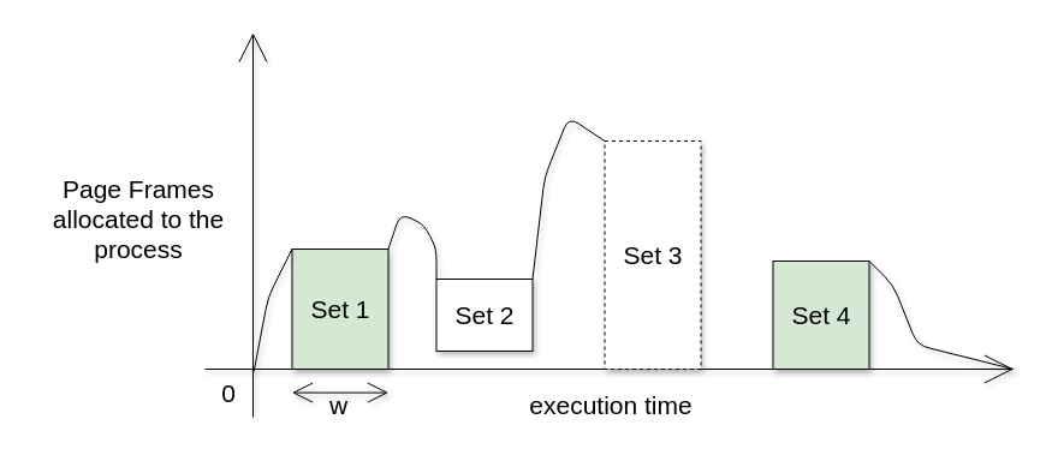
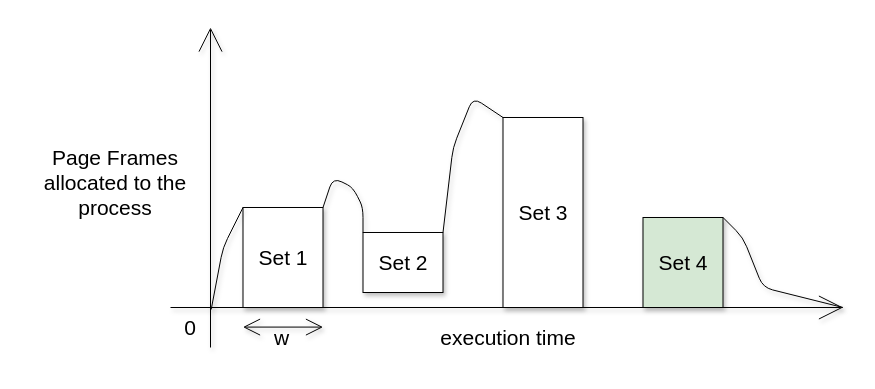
  <mxCell id="0" />
  <mxCell id="1" parent="0" />
  <mxCell id="2" value="" style="endArrow=open;html=1;endFill=0;endSize=22;shadow=1;" edge="1" parent="1"><mxGeometry width="50" height="50" relative="1" as="geometry"><mxPoint x="210" y="340" as="sourcePoint" /><mxPoint x="210" y="20" as="targetPoint" /></mxGeometry></mxCell>
  <mxCell id="3" value="" style="endArrow=open;html=1;endFill=0;endSize=22;shadow=1;" edge="1" parent="1"><mxGeometry width="50" height="50" relative="1" as="geometry"><mxPoint x="170" y="300" as="sourcePoint" /><mxPoint x="842.5" y="300" as="targetPoint" /></mxGeometry></mxCell>
  <mxCell id="4" value="0" style="text;html=1;strokeColor=none;fillColor=none;align=center;verticalAlign=middle;whiteSpace=wrap;rounded=0;fontSize=21;shadow=1;" vertex="1" parent="1"><mxGeometry x="170" y="310" width="40" height="20" as="geometry" /></mxCell>
  <mxCell id="5" value="execution time" style="text;html=1;strokeColor=none;fillColor=none;align=center;verticalAlign=middle;whiteSpace=wrap;rounded=0;fontSize=21;shadow=1;" vertex="1" parent="1"><mxGeometry x="172.5" y="300" width="670" height="60" as="geometry" /></mxCell>
  <mxCell id="6" value="Page Frames allocated to the process" style="text;html=1;strokeColor=none;fillColor=none;align=center;verticalAlign=middle;whiteSpace=wrap;rounded=0;fontSize=21;shadow=1;" vertex="1" parent="1"><mxGeometry x="20" y="140" width="190" height="70" as="geometry" /></mxCell>
  <mxCell id="7" style="edgeStyle=none;html=1;exitX=1;exitY=0;exitDx=0;exitDy=0;entryX=0;entryY=0;entryDx=0;entryDy=0;endArrow=none;endFill=0;shadow=1;" edge="1" parent="1" source="8" target="10"><mxGeometry relative="1" as="geometry"><Array as="points"><mxPoint x="332.5" y="170" /><mxPoint x="352.5" y="180" /><mxPoint x="362.5" y="200" /></Array></mxGeometry></mxCell>
- <mxCell id="8" value="Set 1" style="rounded=0;whiteSpace=wrap;html=1;fontSize=21;shadow=1;fillColor=#d5e8d4;" vertex="1" parent="1"><mxGeometry x="242.5" y="200" width="80" height="100" as="geometry" /></mxCell>
+ <mxCell id="8" value="Set 1" style="rounded=0;whiteSpace=wrap;html=1;fontSize=21;shadow=1;" vertex="1" parent="1"><mxGeometry x="242.5" y="200" width="80" height="100" as="geometry" /></mxCell>
  <mxCell id="9" style="edgeStyle=none;html=1;exitX=1;exitY=0;exitDx=0;exitDy=0;entryX=0;entryY=0;entryDx=0;entryDy=0;endArrow=none;endFill=0;shadow=1;" edge="1" parent="1" source="10" target="11"><mxGeometry relative="1" as="geometry"><Array as="points"><mxPoint x="452.5" y="140" /><mxPoint x="472.5" y="90" /></Array></mxGeometry></mxCell>
  <mxCell id="10" value="Set 2" style="rounded=0;whiteSpace=wrap;html=1;fontSize=21;shadow=1;" vertex="1" parent="1"><mxGeometry x="362.5" y="225" width="80" height="60" as="geometry" /></mxCell>
- <mxCell id="11" value="Set 3" style="rounded=0;whiteSpace=wrap;html=1;fontSize=21;shadow=1;dashed=1;" vertex="1" parent="1"><mxGeometry x="502.5" y="110" width="80" height="190" as="geometry" /></mxCell>
+ <mxCell id="11" value="Set 3" style="rounded=0;whiteSpace=wrap;html=1;fontSize=21;shadow=1;" vertex="1" parent="1"><mxGeometry x="502.5" y="110" width="80" height="190" as="geometry" /></mxCell>
  <mxCell id="12" style="edgeStyle=none;html=1;exitX=1;exitY=0;exitDx=0;exitDy=0;entryX=1;entryY=0;entryDx=0;entryDy=0;endArrow=none;endFill=0;shadow=1;" edge="1" parent="1" source="13" target="5"><mxGeometry relative="1" as="geometry"><Array as="points"><mxPoint x="742.5" y="230" /><mxPoint x="762.5" y="280" /></Array></mxGeometry></mxCell>
  <mxCell id="13" value="Set 4" style="rounded=0;whiteSpace=wrap;html=1;fontSize=21;shadow=1;fillColor=#d5e8d4;" vertex="1" parent="1"><mxGeometry x="642.5" y="210" width="80" height="90" as="geometry" /></mxCell>
  <mxCell id="14" value="" style="endArrow=none;html=1;exitX=0.057;exitY=0.033;exitDx=0;exitDy=0;exitPerimeter=0;entryX=0;entryY=0;entryDx=0;entryDy=0;shadow=1;" edge="1" parent="1" source="5" target="8"><mxGeometry width="50" height="50" relative="1" as="geometry"><mxPoint x="212.5" y="300" as="sourcePoint" /><mxPoint x="262.5" y="250" as="targetPoint" /><Array as="points"><mxPoint x="222.5" y="240" /></Array></mxGeometry></mxCell>
  <mxCell id="15" value="w" style="endArrow=open;startArrow=open;html=1;shadow=1;fontSize=21;startFill=0;endFill=0;endSize=15;startSize=15;labelBackgroundColor=none;" edge="1" parent="1"><mxGeometry x="-0.062" y="-10" width="50" height="50" relative="1" as="geometry"><mxPoint x="242.5" y="319.58" as="sourcePoint" /><mxPoint x="322.5" y="319.58" as="targetPoint" /><mxPoint as="offset" /></mxGeometry></mxCell>
